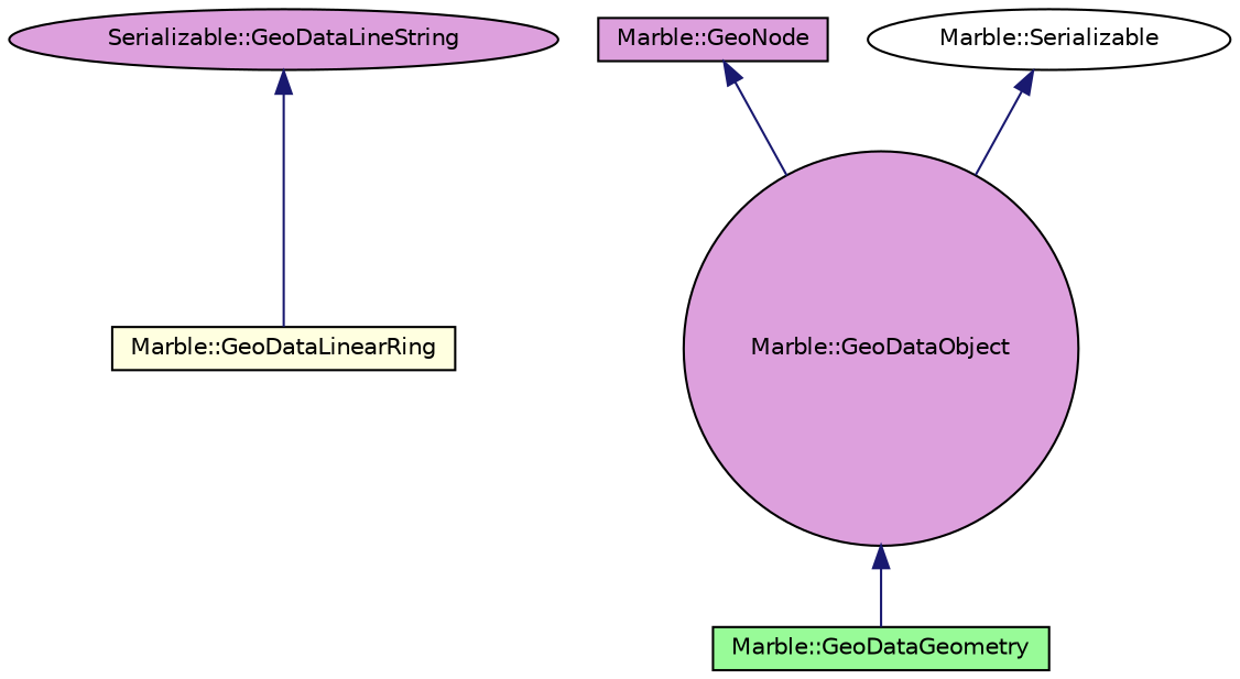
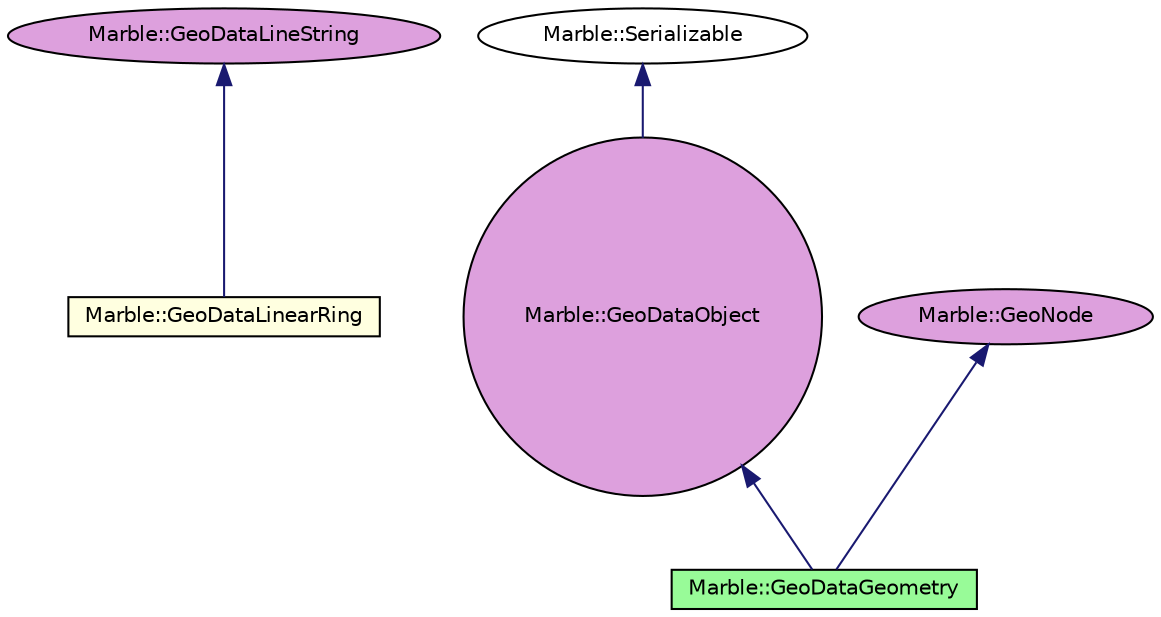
  digraph {
    node [color=black fillcolor=plum fontname=Helvetica fontsize=10 shape=box style=filled]
    edge [color=midnightblue dir=back fontname=Helvetica fontsize=10 labelfontname=Helvetica labelfontsize=10 style=solid]
    n1 [fillcolor=lightyellow fontcolor=black height=0.2 label="Marble::GeoDataLinearRing" width=0.4]
-   n2 [height=0.2 label="Serializable::GeoDataLineString" shape=ellipse width=0.4]
+   n2 [height=0.2 label="Marble::GeoDataLineString" shape=ellipse width=0.4]
    n3 [fillcolor=palegreen height=0.2 label="Marble::GeoDataGeometry" width=0.4]
    n4 [height=0.2 label="Marble::GeoDataObject" shape=circle width=0.4]
-   n5 [height=0.2 label="Marble::GeoNode" width=0.4]
+   n5 [height=0.2 label="Marble::GeoNode" shape=ellipse width=0.4]
    n6 [fillcolor=white height=0.2 label="Marble::Serializable" shape=ellipse width=0.4]
    n2 -> n1
    n4 -> n3
-   n5 -> n4
+   n5 -> n3
    n6 -> n4
  }
